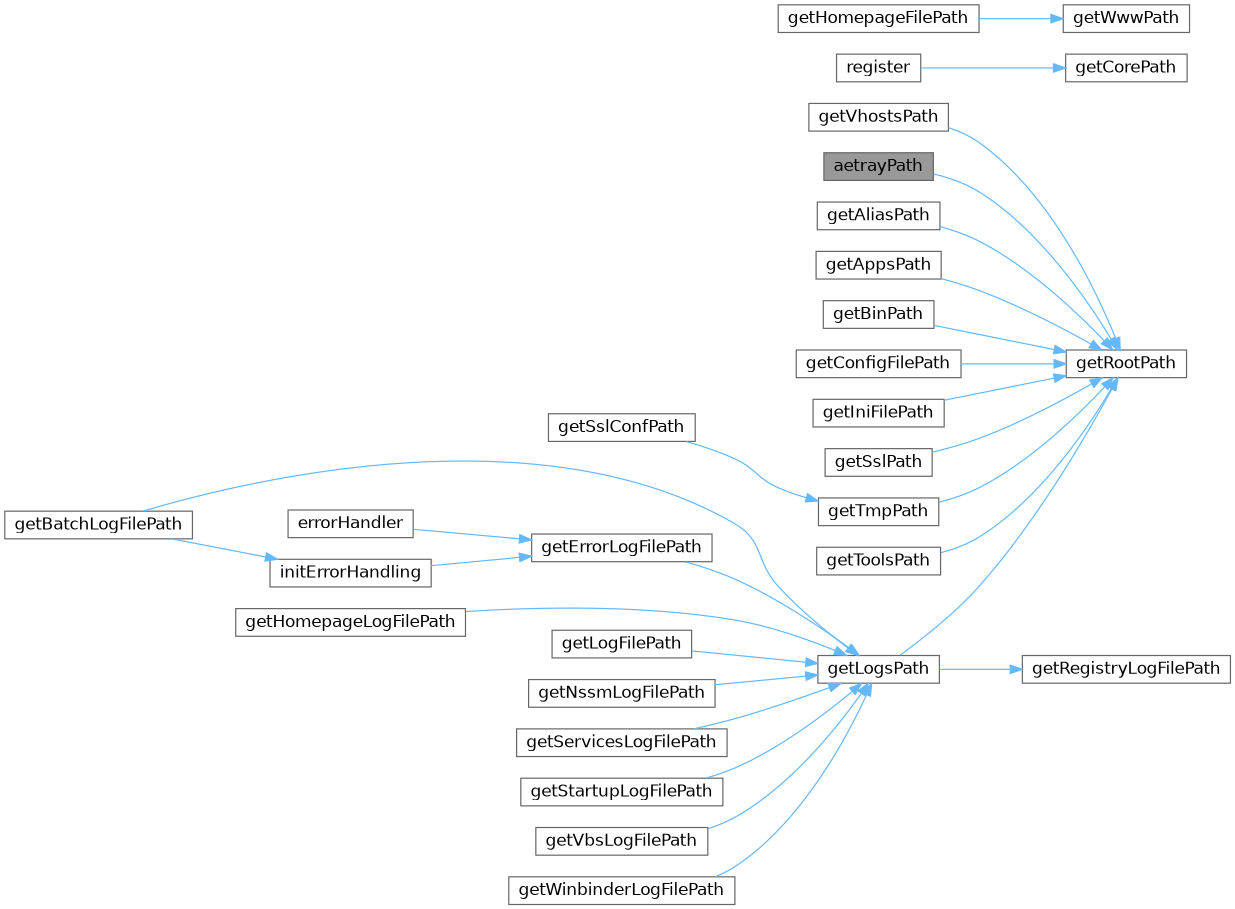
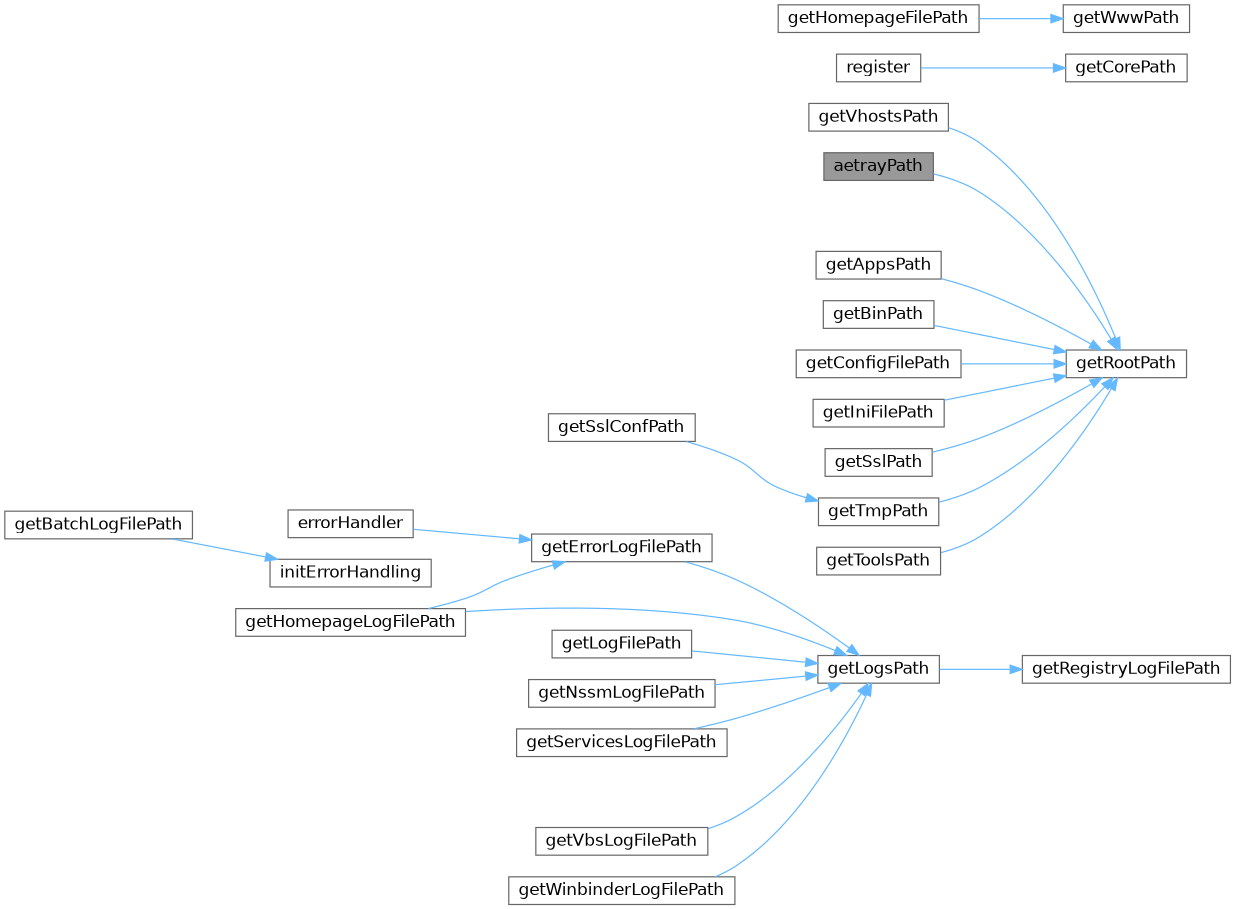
  digraph {
    rankdir=RL
    node [color=grey40 fillcolor=white fontname=Helvetica fontsize=14 shape=box style=filled]
    edge [color=steelblue1 dir=back fontname=Helvetica fontsize=14 labelfontname=Helvetica labelfontsize=14 style=solid]
    n1 [color=gray40 fillcolor=grey60 fontcolor=black height=0.2 label=aetrayPath width=0.4]
    n2 [height=0.2 label=getCorePath width=0.4]
    n3 [height=0.2 label=register width=0.4]
    n4 [height=0.2 label=getRootPath width=0.4]
-   n5 [height=0.2 label=getAliasPath width=0.4]
    n6 [height=0.2 label=getAppsPath width=0.4]
    n7 [height=0.2 label=getBinPath width=0.4]
    n8 [height=0.2 label=getConfigFilePath width=0.4]
    n9 [height=0.2 label=getIniFilePath width=0.4]
    n10 [height=0.2 label=getLogsPath width=0.4]
    n11 [height=0.2 label=getSslPath width=0.4]
    n12 [height=0.2 label=getTmpPath width=0.4]
    n13 [height=0.2 label=getToolsPath width=0.4]
    n14 [height=0.2 label=getVhostsPath width=0.4]
    n15 [height=0.2 label=errorHandler width=0.4]
    n16 [height=0.2 label=getBatchLogFilePath width=0.4]
    n17 [height=0.2 label=getErrorLogFilePath width=0.4]
    n18 [height=0.2 label=getHomepageLogFilePath width=0.4]
    n19 [height=0.2 label=getLogFilePath width=0.4]
    n20 [height=0.2 label=getNssmLogFilePath width=0.4]
    n21 [height=0.2 label=getServicesLogFilePath width=0.4]
-   n22 [height=0.2 label=getStartupLogFilePath width=0.4]
    n23 [height=0.2 label=getVbsLogFilePath width=0.4]
    n24 [height=0.2 label=getWinbinderLogFilePath width=0.4]
    n25 [height=0.2 label=getSslConfPath width=0.4]
    n26 [height=0.2 label=getWwwPath width=0.4]
    n27 [height=0.2 label=getHomepageFilePath width=0.4]
    n28 [height=0.2 label=initErrorHandling width=0.4]
    n29 [height=0.2 label=getRegistryLogFilePath width=0.4]
    n2 -> n3
    n4 -> n1
-   n4 -> n5
    n4 -> n6
    n4 -> n7
    n4 -> n8
    n4 -> n9
-   n4 -> n10
    n4 -> n11
    n4 -> n12
    n4 -> n13
    n4 -> n14
-   n10 -> n16
    n10 -> n17
    n10 -> n18
    n10 -> n19
    n10 -> n20
    n10 -> n21
-   n10 -> n22
    n10 -> n23
    n10 -> n24
    n12 -> n25
    n17 -> n15
-   n17 -> n28
+   n17 -> n18
    n26 -> n27
    n28 -> n16
    n29 -> n10
  }
